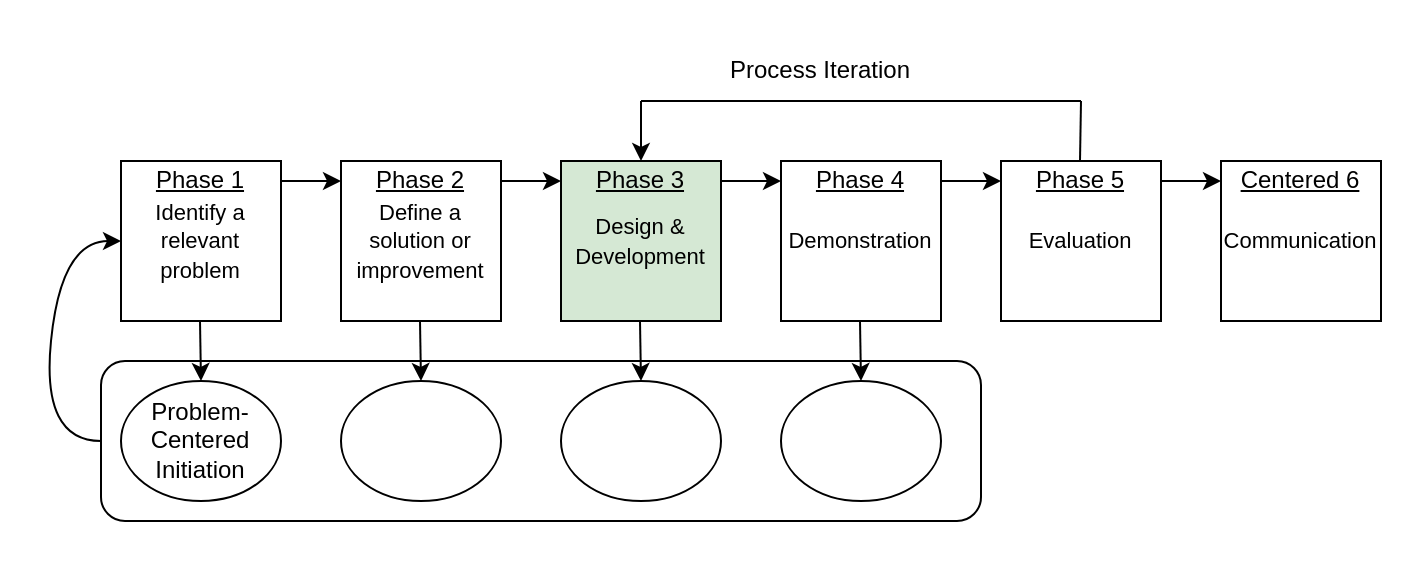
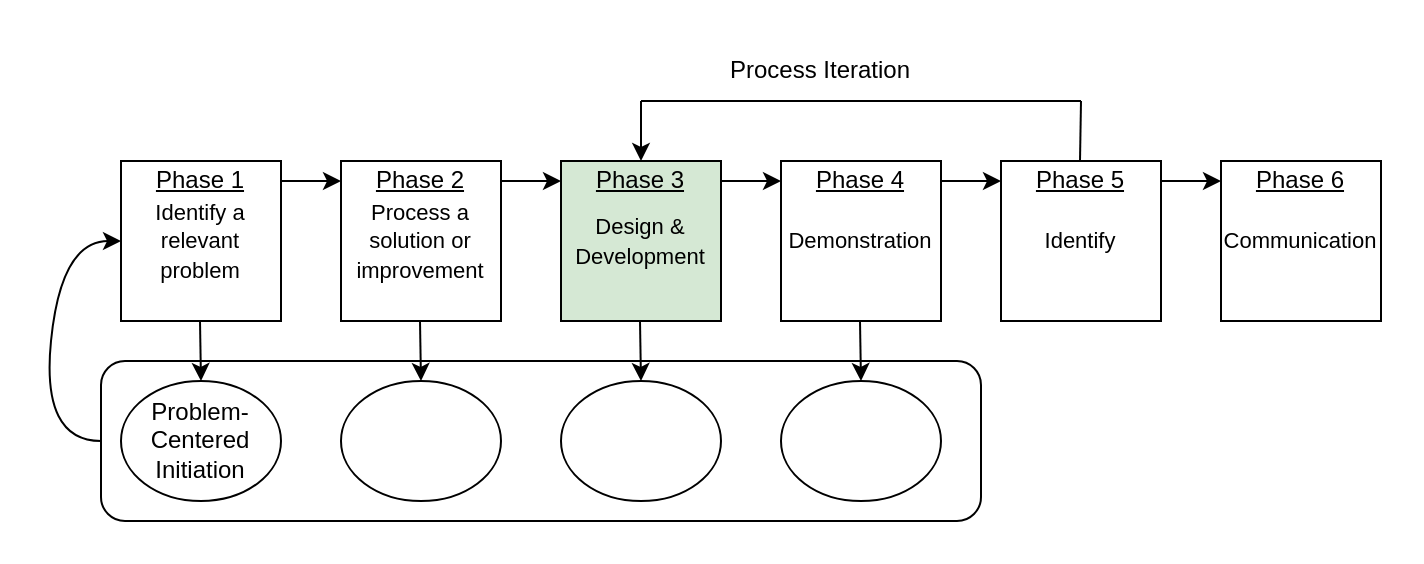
  <mxCell id="0" />
  <mxCell id="1" parent="0" />
  <mxCell id="2" value="&lt;font style=&quot;font-size: 11px;&quot;&gt;Identify a relevant problem&lt;/font&gt;" style="whiteSpace=wrap;html=1;aspect=fixed;" parent="1" vertex="1"><mxGeometry x="60" y="80" width="80" height="80" as="geometry" /></mxCell>
- <mxCell id="3" value="&lt;font style=&quot;font-size: 11px;&quot;&gt;Define a solution or improvement&lt;/font&gt;" style="whiteSpace=wrap;html=1;aspect=fixed;" parent="1" vertex="1"><mxGeometry x="170" y="80" width="80" height="80" as="geometry" /></mxCell>
+ <mxCell id="3" value="&lt;font style=&quot;font-size: 11px;&quot;&gt;Process a solution or improvement&lt;/font&gt;" style="whiteSpace=wrap;html=1;aspect=fixed;" parent="1" vertex="1"><mxGeometry x="170" y="80" width="80" height="80" as="geometry" /></mxCell>
  <mxCell id="4" value="&lt;font style=&quot;font-size: 11px;&quot;&gt;Design &amp;amp; Development&lt;/font&gt;" style="whiteSpace=wrap;html=1;aspect=fixed;fillColor=#d5e8d4;" parent="1" vertex="1"><mxGeometry x="280" y="80" width="80" height="80" as="geometry" /></mxCell>
  <mxCell id="5" value="&lt;font style=&quot;font-size: 11px;&quot;&gt;Demonstration&lt;/font&gt;" style="whiteSpace=wrap;html=1;aspect=fixed;" parent="1" vertex="1"><mxGeometry x="390" y="80" width="80" height="80" as="geometry" /></mxCell>
- <mxCell id="6" value="&lt;font style=&quot;font-size: 11px;&quot;&gt;Evaluation&lt;/font&gt;" style="whiteSpace=wrap;html=1;aspect=fixed;" parent="1" vertex="1"><mxGeometry x="500" y="80" width="80" height="80" as="geometry" /></mxCell>
+ <mxCell id="6" value="&lt;font style=&quot;font-size: 11px;&quot;&gt;Identify&lt;/font&gt;" style="whiteSpace=wrap;html=1;aspect=fixed;" parent="1" vertex="1"><mxGeometry x="500" y="80" width="80" height="80" as="geometry" /></mxCell>
  <mxCell id="7" value="&lt;font style=&quot;font-size: 11px;&quot;&gt;Communication&lt;/font&gt;" style="whiteSpace=wrap;html=1;aspect=fixed;" parent="1" vertex="1"><mxGeometry x="610" y="80" width="80" height="80" as="geometry" /></mxCell>
  <mxCell id="8" value="" style="endArrow=classic;html=1;rounded=0;" parent="1" edge="1"><mxGeometry width="50" height="50" relative="1" as="geometry"><mxPoint x="140" y="90" as="sourcePoint" /><mxPoint x="170" y="90" as="targetPoint" /></mxGeometry></mxCell>
  <mxCell id="9" value="" style="endArrow=classic;html=1;rounded=0;" parent="1" edge="1"><mxGeometry width="50" height="50" relative="1" as="geometry"><mxPoint x="250" y="90" as="sourcePoint" /><mxPoint x="280" y="90" as="targetPoint" /></mxGeometry></mxCell>
  <mxCell id="10" value="" style="endArrow=classic;html=1;rounded=0;" parent="1" edge="1"><mxGeometry width="50" height="50" relative="1" as="geometry"><mxPoint x="360" y="90" as="sourcePoint" /><mxPoint x="390" y="90" as="targetPoint" /></mxGeometry></mxCell>
  <mxCell id="11" value="" style="endArrow=classic;html=1;rounded=0;" parent="1" edge="1"><mxGeometry width="50" height="50" relative="1" as="geometry"><mxPoint x="470" y="90" as="sourcePoint" /><mxPoint x="500" y="90" as="targetPoint" /></mxGeometry></mxCell>
  <mxCell id="12" value="" style="endArrow=classic;html=1;rounded=0;" parent="1" edge="1"><mxGeometry width="50" height="50" relative="1" as="geometry"><mxPoint x="580" y="90" as="sourcePoint" /><mxPoint x="610" y="90" as="targetPoint" /></mxGeometry></mxCell>
  <mxCell id="13" value="" style="endArrow=none;html=1;rounded=0;" parent="1" edge="1"><mxGeometry width="50" height="50" relative="1" as="geometry"><mxPoint x="539.5" y="80" as="sourcePoint" /><mxPoint x="540" y="50" as="targetPoint" /></mxGeometry></mxCell>
  <mxCell id="14" value="" style="endArrow=none;html=1;rounded=0;" parent="1" edge="1"><mxGeometry width="50" height="50" relative="1" as="geometry"><mxPoint x="320" y="50" as="sourcePoint" /><mxPoint x="540" y="50" as="targetPoint" /></mxGeometry></mxCell>
  <mxCell id="15" value="" style="endArrow=classic;html=1;rounded=0;" parent="1" edge="1"><mxGeometry width="50" height="50" relative="1" as="geometry"><mxPoint x="320" y="50" as="sourcePoint" /><mxPoint x="320" y="80" as="targetPoint" /></mxGeometry></mxCell>
  <mxCell id="16" value="Process Iteration" style="text;html=1;align=center;verticalAlign=middle;whiteSpace=wrap;rounded=0;" parent="1" vertex="1"><mxGeometry x="350" y="20" width="120" height="30" as="geometry" /></mxCell>
  <mxCell id="17" value="Problem-Centered Initiation" style="ellipse;whiteSpace=wrap;html=1;" parent="1" vertex="1"><mxGeometry x="60" y="190" width="80" height="60" as="geometry" /></mxCell>
  <mxCell id="18" value="" style="endArrow=classic;html=1;rounded=0;" parent="1" edge="1"><mxGeometry width="50" height="50" relative="1" as="geometry"><mxPoint x="99.5" y="160" as="sourcePoint" /><mxPoint x="100" y="190" as="targetPoint" /></mxGeometry></mxCell>
  <mxCell id="19" value="" style="ellipse;whiteSpace=wrap;html=1;" parent="1" vertex="1"><mxGeometry x="170" y="190" width="80" height="60" as="geometry" /></mxCell>
  <mxCell id="20" value="" style="ellipse;whiteSpace=wrap;html=1;" parent="1" vertex="1"><mxGeometry x="280" y="190" width="80" height="60" as="geometry" /></mxCell>
  <mxCell id="21" value="" style="ellipse;whiteSpace=wrap;html=1;" parent="1" vertex="1"><mxGeometry x="390" y="190" width="80" height="60" as="geometry" /></mxCell>
  <mxCell id="22" value="" style="endArrow=classic;html=1;rounded=0;" parent="1" edge="1"><mxGeometry width="50" height="50" relative="1" as="geometry"><mxPoint x="209.5" y="160" as="sourcePoint" /><mxPoint x="210" y="190" as="targetPoint" /></mxGeometry></mxCell>
  <mxCell id="23" value="" style="endArrow=classic;html=1;rounded=0;" parent="1" edge="1"><mxGeometry width="50" height="50" relative="1" as="geometry"><mxPoint x="319.5" y="160" as="sourcePoint" /><mxPoint x="320" y="190" as="targetPoint" /></mxGeometry></mxCell>
  <mxCell id="24" value="" style="endArrow=classic;html=1;rounded=0;" parent="1" edge="1"><mxGeometry width="50" height="50" relative="1" as="geometry"><mxPoint x="429.5" y="160" as="sourcePoint" /><mxPoint x="430" y="190" as="targetPoint" /></mxGeometry></mxCell>
  <mxCell id="25" value="" style="rounded=1;whiteSpace=wrap;html=1;fillColor=none;" parent="1" vertex="1"><mxGeometry x="50" y="180" width="440" height="80" as="geometry" /></mxCell>
  <mxCell id="26" value="" style="curved=1;endArrow=classic;html=1;rounded=0;exitX=0;exitY=0.5;exitDx=0;exitDy=0;entryX=0;entryY=0.5;entryDx=0;entryDy=0;" parent="1" source="25" target="2" edge="1"><mxGeometry width="50" height="50" relative="1" as="geometry"><mxPoint x="-10" y="230" as="sourcePoint" /><mxPoint x="40" y="180" as="targetPoint" /><Array as="points"><mxPoint x="20" y="220" /><mxPoint x="30" y="120" /></Array></mxGeometry></mxCell>
  <mxCell id="27" value="Phase 1" style="text;html=1;align=center;verticalAlign=middle;whiteSpace=wrap;rounded=0;fontStyle=4" parent="1" vertex="1"><mxGeometry x="60" y="85" width="80" height="10" as="geometry" /></mxCell>
  <mxCell id="28" value="Phase 2" style="text;html=1;align=center;verticalAlign=middle;whiteSpace=wrap;rounded=0;fontStyle=4" parent="1" vertex="1"><mxGeometry x="170" y="85" width="80" height="10" as="geometry" /></mxCell>
  <mxCell id="29" value="Phase 3" style="text;html=1;align=center;verticalAlign=middle;whiteSpace=wrap;rounded=0;fontStyle=4" parent="1" vertex="1"><mxGeometry x="280" y="85" width="80" height="10" as="geometry" /></mxCell>
  <mxCell id="30" value="Phase 4" style="text;html=1;align=center;verticalAlign=middle;whiteSpace=wrap;rounded=0;fontStyle=4" parent="1" vertex="1"><mxGeometry x="390" y="85" width="80" height="10" as="geometry" /></mxCell>
  <mxCell id="31" value="Phase 5&lt;span style=&quot;color: rgba(0, 0, 0, 0); font-family: monospace; font-size: 0px; text-align: start; text-wrap: nowrap;&quot;&gt;%3CmxGraphModel%3E%3Croot%3E%3CmxCell%20id%3D%220%22%2F%3E%3CmxCell%20id%3D%221%22%20parent%3D%220%22%2F%3E%3CmxCell%20id%3D%222%22%20value%3D%22Phase%203%22%20style%3D%22text%3Bhtml%3D1%3Balign%3Dcenter%3BverticalAlign%3Dmiddle%3BwhiteSpace%3Dwrap%3Brounded%3D0%3B%22%20vertex%3D%221%22%20parent%3D%221%22%3E%3CmxGeometry%20x%3D%22350%22%20y%3D%22100%22%20width%3D%2280%22%20height%3D%2210%22%20as%3D%22geometry%22%2F%3E%3C%2FmxCell%3E%3C%2Froot%3E%3C%2FmxGraphModel%3E&lt;/span&gt;" style="text;html=1;align=center;verticalAlign=middle;whiteSpace=wrap;rounded=0;fontStyle=4" parent="1" vertex="1"><mxGeometry x="500" y="85" width="80" height="10" as="geometry" /></mxCell>
- <mxCell id="32" value="Centered 6" style="text;html=1;align=center;verticalAlign=middle;whiteSpace=wrap;rounded=0;fontStyle=4" parent="1" vertex="1"><mxGeometry x="610" y="85" width="80" height="10" as="geometry" /></mxCell>
+ <mxCell id="32" value="Phase 6" style="text;html=1;align=center;verticalAlign=middle;whiteSpace=wrap;rounded=0;fontStyle=4" parent="1" vertex="1"><mxGeometry x="610" y="85" width="80" height="10" as="geometry" /></mxCell>
